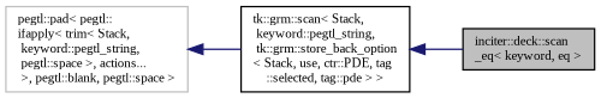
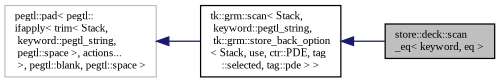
  digraph {
    rankdir=LR
    fontname="Liberation Serif"
    node [color=black fontname="Liberation Serif" fontsize=9 shape=record]
    edge [color=midnightblue dir=back fontname="Liberation Serif" fontsize=9 labelfontname="sans-serif" labelfontsize=9 style=solid]
-   n1 [fillcolor=grey75 fontcolor=black height=0.2 label="inciter::deck::scan\l_eq\< keyword, eq \>" style=filled width=0.4]
+   n1 [fillcolor=grey75 fontcolor=black height=0.2 label="store::deck::scan\l_eq\< keyword, eq \>" style=filled width=0.4]
    n2 [height=0.2 label="tk::grm::scan\< Stack,\l keyword::pegtl_string,\l tk::grm::store_back_option\l\< Stack, use, ctr::PDE, tag\l::selected, tag::pde \> \>" width=0.4]
    n3 [color=grey75 height=0.2 label="pegtl::pad\< pegtl::\lifapply\< trim\< Stack,\l keyword::pegtl_string,\l pegtl::space \>, actions...\l \>, pegtl::blank, pegtl::space \>" width=0.4]
    n2 -> n1
    n3 -> n2
  }
